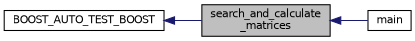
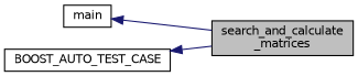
  digraph {
    rankdir=LR
    node [color=black fillcolor=white fontname=Helvetica fontsize=10 shape=record style=filled]
    edge [color=midnightblue dir=back fontname=Helvetica fontsize=10 labelfontname=Helvetica labelfontsize=10 style=solid]
    n1 [fillcolor=grey75 fontcolor=black height=0.2 label="search_and_calculate\l_matrices" width=0.4]
    n2 [height=0.2 label=main width=0.4]
-   n3 [height=0.2 label=BOOST_AUTO_TEST_BOOST width=0.4]
-   n1 -> n2
+   n3 [height=0.2 label=BOOST_AUTO_TEST_CASE width=0.4]
+   n2 -> n1
    n3 -> n1
  }
